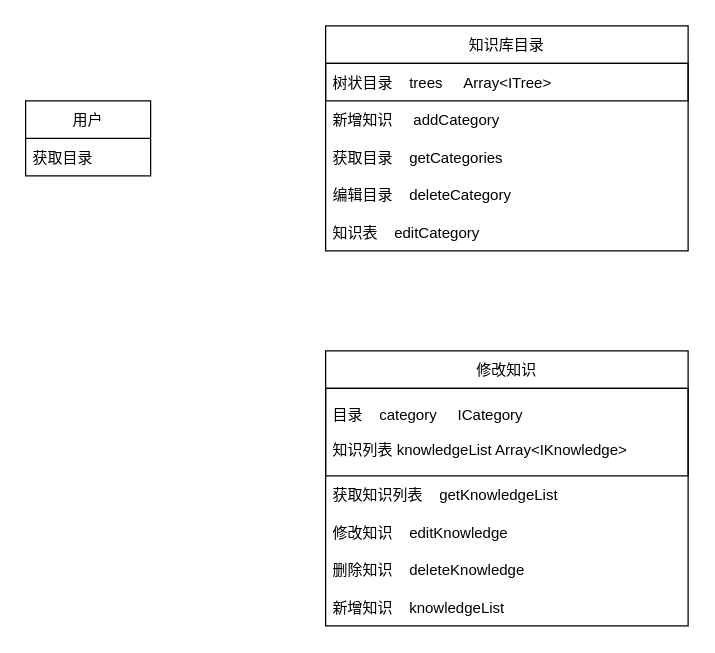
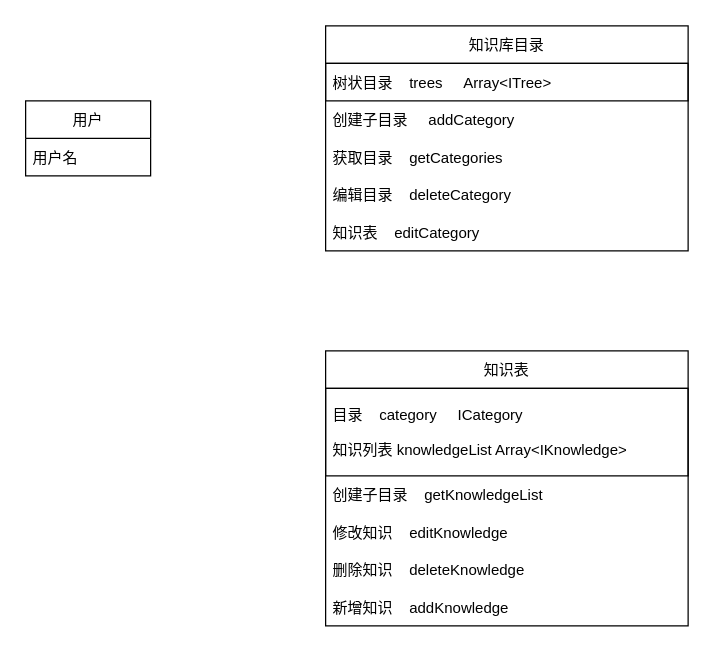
  <mxCell id="0" />
  <mxCell id="1" parent="0" />
  <mxCell id="2" value="用户" style="swimlane;fontStyle=0;childLayout=stackLayout;horizontal=1;startSize=30;horizontalStack=0;resizeParent=1;resizeParentMax=0;resizeLast=0;collapsible=1;marginBottom=0;" parent="1" vertex="1"><mxGeometry x="20" y="80" width="100" height="60" as="geometry"><mxRectangle x="150" y="120" width="110" height="30" as="alternateBounds" /></mxGeometry></mxCell>
- <mxCell id="3" value="获取目录" style="text;strokeColor=none;fillColor=none;align=left;verticalAlign=middle;spacingLeft=4;spacingRight=4;overflow=hidden;points=[[0,0.5],[1,0.5]];portConstraint=eastwest;rotatable=0;" parent="2" vertex="1"><mxGeometry y="30" width="100" height="30" as="geometry" /></mxCell>
+ <mxCell id="3" value="用户名" style="text;strokeColor=none;fillColor=none;align=left;verticalAlign=middle;spacingLeft=4;spacingRight=4;overflow=hidden;points=[[0,0.5],[1,0.5]];portConstraint=eastwest;rotatable=0;" parent="2" vertex="1"><mxGeometry y="30" width="100" height="30" as="geometry" /></mxCell>
  <mxCell id="4" value="知识库目录" style="swimlane;fontStyle=0;childLayout=stackLayout;horizontal=1;startSize=30;horizontalStack=0;resizeParent=1;resizeParentMax=0;resizeLast=0;collapsible=1;marginBottom=0;" parent="1" vertex="1"><mxGeometry x="260" y="20" width="290" height="180" as="geometry"><mxRectangle x="310" y="20" width="90" height="30" as="alternateBounds" /></mxGeometry></mxCell>
  <mxCell id="5" value="树状目录    trees     Array&lt;ITree&gt;" style="text;strokeColor=default;fillColor=none;align=left;verticalAlign=middle;spacingLeft=4;spacingRight=4;overflow=hidden;points=[[0,0.5],[1,0.5]];portConstraint=eastwest;rotatable=0;" parent="4" vertex="1"><mxGeometry y="30" width="290" height="30" as="geometry" /></mxCell>
- <mxCell id="6" value="新增知识     addCategory " style="text;strokeColor=none;fillColor=none;align=left;verticalAlign=middle;spacingLeft=4;spacingRight=4;overflow=hidden;points=[[0,0.5],[1,0.5]];portConstraint=eastwest;rotatable=0;" parent="4" vertex="1"><mxGeometry y="60" width="290" height="30" as="geometry" /></mxCell>
+ <mxCell id="6" value="创建子目录     addCategory " style="text;strokeColor=none;fillColor=none;align=left;verticalAlign=middle;spacingLeft=4;spacingRight=4;overflow=hidden;points=[[0,0.5],[1,0.5]];portConstraint=eastwest;rotatable=0;" parent="4" vertex="1"><mxGeometry y="60" width="290" height="30" as="geometry" /></mxCell>
  <mxCell id="7" value="获取目录    getCategories" style="text;strokeColor=none;fillColor=none;align=left;verticalAlign=middle;spacingLeft=4;spacingRight=4;overflow=hidden;points=[[0,0.5],[1,0.5]];portConstraint=eastwest;rotatable=0;" parent="4" vertex="1"><mxGeometry y="90" width="290" height="30" as="geometry" /></mxCell>
  <mxCell id="8" value="编辑目录    deleteCategory" style="text;strokeColor=none;fillColor=none;align=left;verticalAlign=middle;spacingLeft=4;spacingRight=4;overflow=hidden;points=[[0,0.5],[1,0.5]];portConstraint=eastwest;rotatable=0;" parent="4" vertex="1"><mxGeometry y="120" width="290" height="30" as="geometry" /></mxCell>
  <mxCell id="9" value="知识表    editCategory" style="text;strokeColor=none;fillColor=none;align=left;verticalAlign=middle;spacingLeft=4;spacingRight=4;overflow=hidden;points=[[0,0.5],[1,0.5]];portConstraint=eastwest;rotatable=0;" parent="4" vertex="1"><mxGeometry y="150" width="290" height="30" as="geometry" /></mxCell>
- <mxCell id="10" value="修改知识" style="swimlane;fontStyle=0;childLayout=stackLayout;horizontal=1;startSize=30;horizontalStack=0;resizeParent=1;resizeParentMax=0;resizeLast=0;collapsible=1;marginBottom=0;strokeColor=default;" parent="1" vertex="1"><mxGeometry x="260" y="280" width="290" height="220" as="geometry" /></mxCell>
+ <mxCell id="10" value="知识表" style="swimlane;fontStyle=0;childLayout=stackLayout;horizontal=1;startSize=30;horizontalStack=0;resizeParent=1;resizeParentMax=0;resizeLast=0;collapsible=1;marginBottom=0;strokeColor=default;" parent="1" vertex="1"><mxGeometry x="260" y="280" width="290" height="220" as="geometry" /></mxCell>
  <mxCell id="11" value="目录    category     ICategory&#10;&#10;知识列表 knowledgeList Array&lt;IKnowledge&gt;" style="text;strokeColor=default;fillColor=none;align=left;verticalAlign=middle;spacingLeft=4;spacingRight=4;overflow=hidden;points=[[0,0.5],[1,0.5]];portConstraint=eastwest;rotatable=0;" parent="10" vertex="1"><mxGeometry y="30" width="290" height="70" as="geometry" /></mxCell>
- <mxCell id="12" value="获取知识列表    getKnowledgeList" style="text;strokeColor=none;fillColor=none;align=left;verticalAlign=middle;spacingLeft=4;spacingRight=4;overflow=hidden;points=[[0,0.5],[1,0.5]];portConstraint=eastwest;rotatable=0;" parent="10" vertex="1"><mxGeometry y="100" width="290" height="30" as="geometry" /></mxCell>
+ <mxCell id="12" value="创建子目录    getKnowledgeList" style="text;strokeColor=none;fillColor=none;align=left;verticalAlign=middle;spacingLeft=4;spacingRight=4;overflow=hidden;points=[[0,0.5],[1,0.5]];portConstraint=eastwest;rotatable=0;" parent="10" vertex="1"><mxGeometry y="100" width="290" height="30" as="geometry" /></mxCell>
  <mxCell id="13" value="修改知识    editKnowledge" style="text;strokeColor=none;fillColor=none;align=left;verticalAlign=middle;spacingLeft=4;spacingRight=4;overflow=hidden;points=[[0,0.5],[1,0.5]];portConstraint=eastwest;rotatable=0;" parent="10" vertex="1"><mxGeometry y="130" width="290" height="30" as="geometry" /></mxCell>
  <mxCell id="14" value="删除知识    deleteKnowledge" style="text;strokeColor=none;fillColor=none;align=left;verticalAlign=middle;spacingLeft=4;spacingRight=4;overflow=hidden;points=[[0,0.5],[1,0.5]];portConstraint=eastwest;rotatable=0;" parent="10" vertex="1"><mxGeometry y="160" width="290" height="30" as="geometry" /></mxCell>
- <mxCell id="15" value="新增知识    knowledgeList" style="text;strokeColor=none;fillColor=none;align=left;verticalAlign=middle;spacingLeft=4;spacingRight=4;overflow=hidden;points=[[0,0.5],[1,0.5]];portConstraint=eastwest;rotatable=0;" parent="10" vertex="1"><mxGeometry y="190" width="290" height="30" as="geometry" /></mxCell>
+ <mxCell id="15" value="新增知识    addKnowledge" style="text;strokeColor=none;fillColor=none;align=left;verticalAlign=middle;spacingLeft=4;spacingRight=4;overflow=hidden;points=[[0,0.5],[1,0.5]];portConstraint=eastwest;rotatable=0;" parent="10" vertex="1"><mxGeometry y="190" width="290" height="30" as="geometry" /></mxCell>
